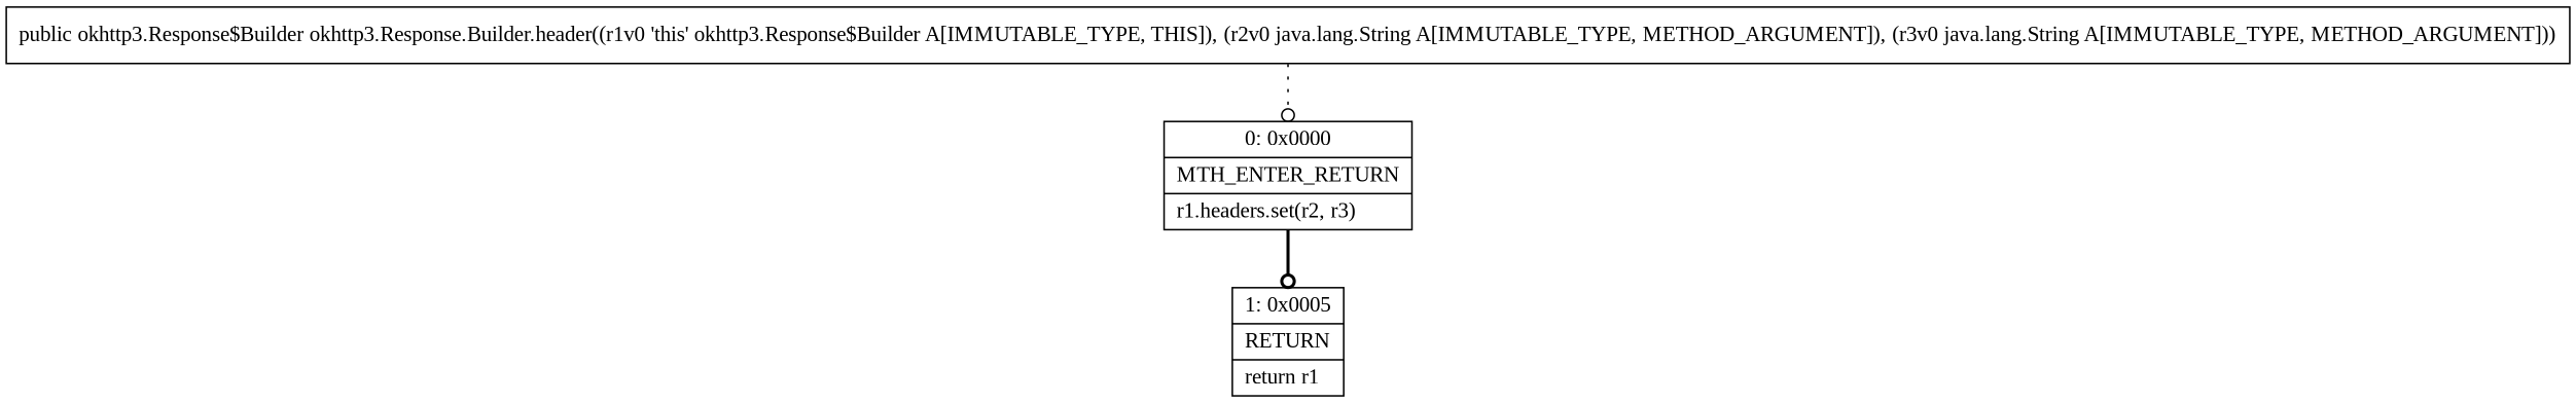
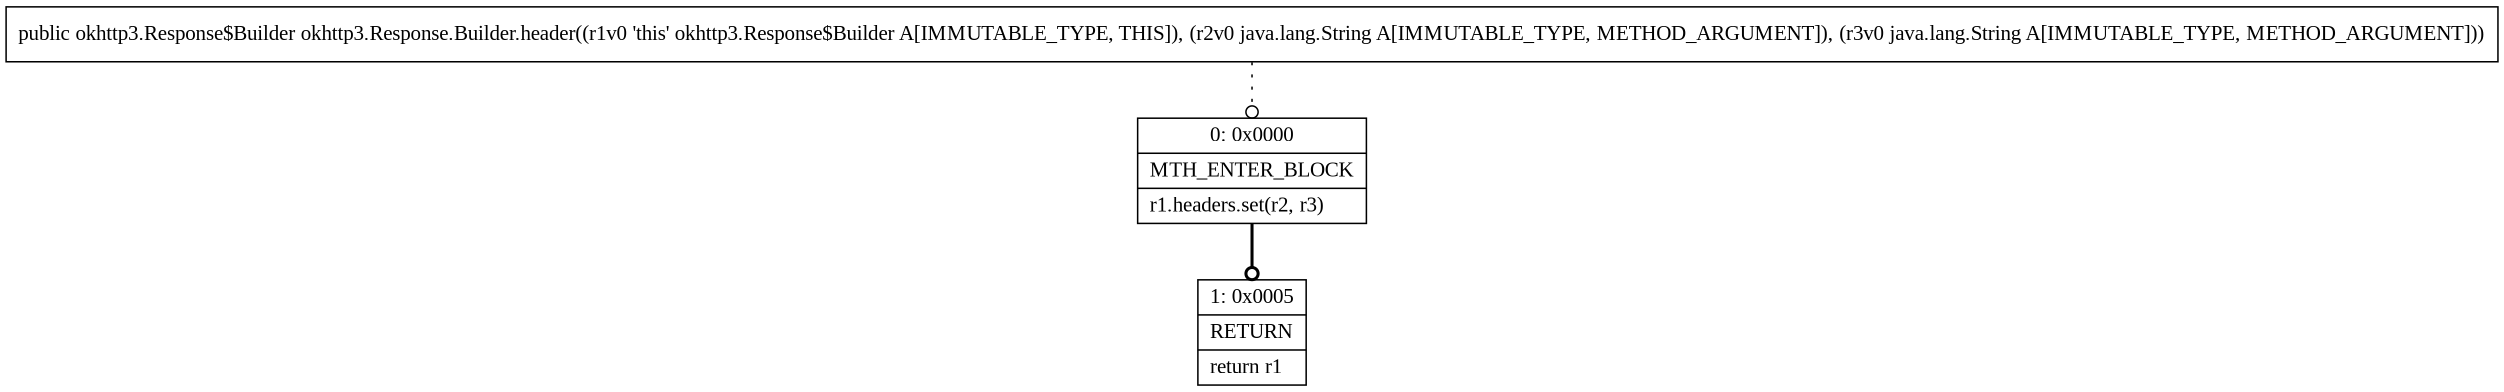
  digraph {
    fontname="Liberation Serif"
    node [shape=record fontname="Liberation Serif"]
    edge [arrowhead=odot fontname="Liberation Serif"]
-   n1 [label="{0\:\ 0x0000|MTH_ENTER_RETURN\l|r1.headers.set(r2, r3)\l}"]
+   n1 [label="{0\:\ 0x0000|MTH_ENTER_BLOCK\l|r1.headers.set(r2, r3)\l}"]
    n2 [label="{1\:\ 0x0005|RETURN\l|return r1\l}"]
    n3 [label="{public okhttp3.Response$Builder okhttp3.Response.Builder.header((r1v0 'this' okhttp3.Response$Builder A[IMMUTABLE_TYPE, THIS]), (r2v0 java.lang.String A[IMMUTABLE_TYPE, METHOD_ARGUMENT]), (r3v0 java.lang.String A[IMMUTABLE_TYPE, METHOD_ARGUMENT])) }"]
    n1 -> n2 [style=bold]
    n3 -> n1 [style=dotted]
  }
